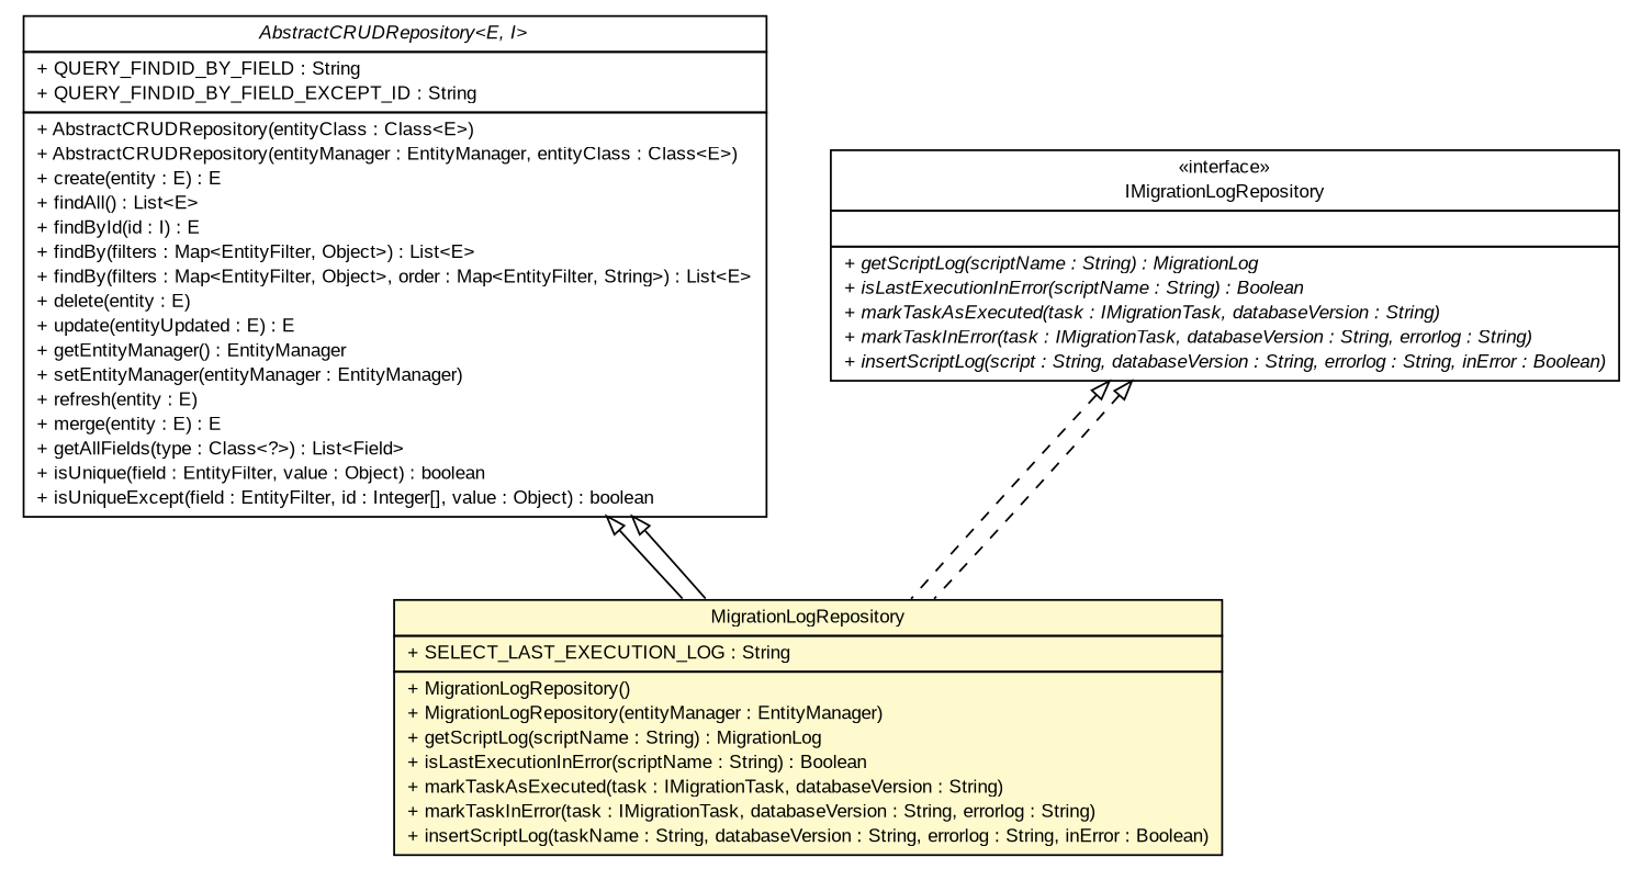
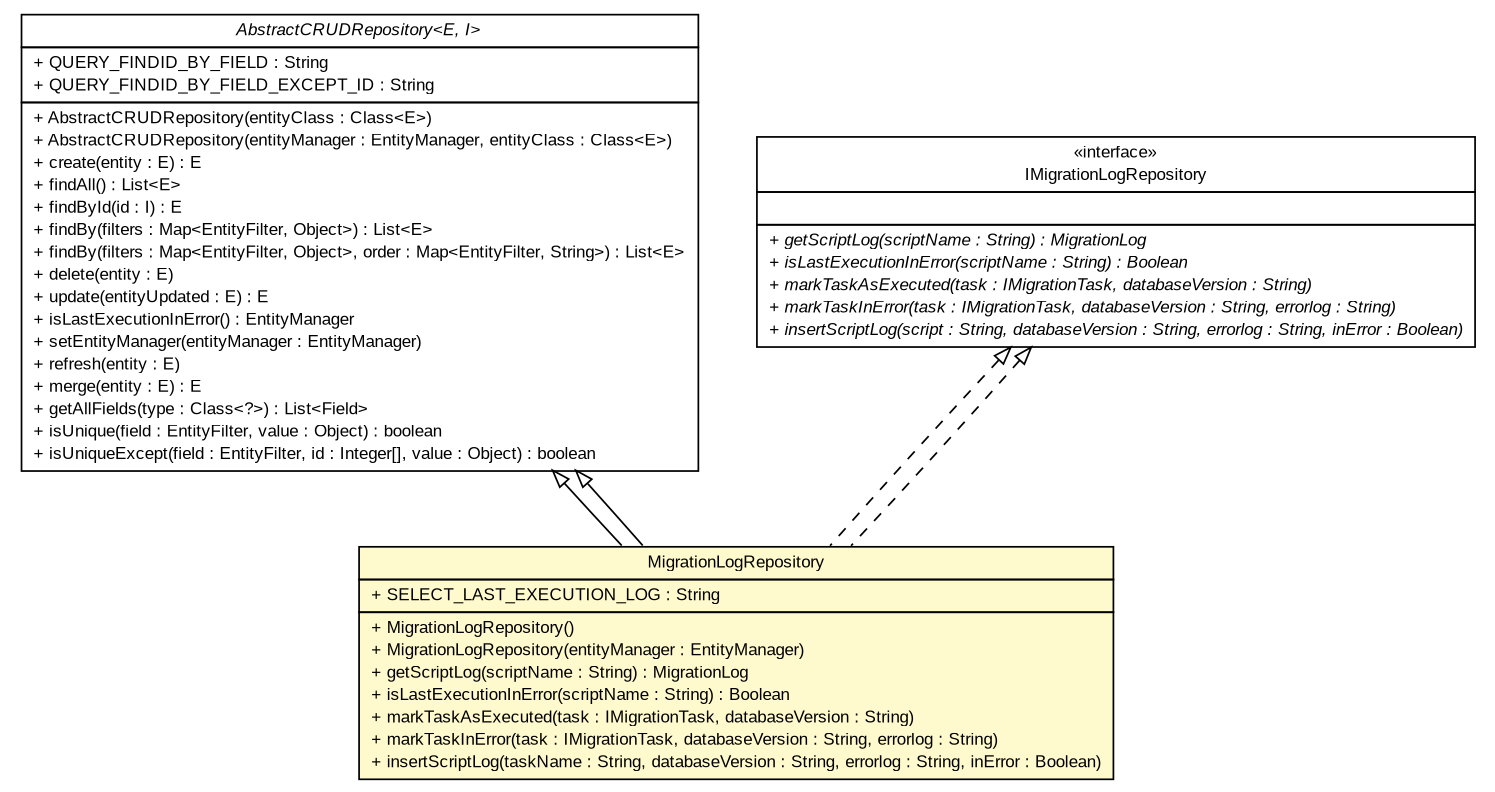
  digraph {
    nodesep=0.25
    ranksep=0.5
    node [fontcolor=black fontname=arial fontsize=10.0 shape=plaintext]
    edge [arrowtail=empty dir=back fontname=arial fontsize=10 headport=p labelfontname=arial labelfontsize=10 tailport=p]
-   n1 [label=<<table title="gov.sandia.cf.dao.AbstractCRUDRepository" border="0" cellborder="1" cellspacing="0" cellpadding="2" port="p" href="../AbstractCRUDRepository.html"> 		<tr><td><table border="0" cellspacing="0" cellpadding="1"> <tr><td align="center" balign="center"><font face="arial italic"> AbstractCRUDRepository&lt;E, I&gt; </font></td></tr> 		</table></td></tr> 		<tr><td><table border="0" cellspacing="0" cellpadding="1"> <tr><td align="left" balign="left"> + QUERY_FINDID_BY_FIELD : String </td></tr> <tr><td align="left" balign="left"> + QUERY_FINDID_BY_FIELD_EXCEPT_ID : String </td></tr> 		</table></td></tr> 		<tr><td><table border="0" cellspacing="0" cellpadding="1"> <tr><td align="left" balign="left"> + AbstractCRUDRepository(entityClass : Class&lt;E&gt;) </td></tr> <tr><td align="left" balign="left"> + AbstractCRUDRepository(entityManager : EntityManager, entityClass : Class&lt;E&gt;) </td></tr> <tr><td align="left" balign="left"> + create(entity : E) : E </td></tr> <tr><td align="left" balign="left"> + findAll() : List&lt;E&gt; </td></tr> <tr><td align="left" balign="left"> + findById(id : I) : E </td></tr> <tr><td align="left" balign="left"> + findBy(filters : Map&lt;EntityFilter, Object&gt;) : List&lt;E&gt; </td></tr> <tr><td align="left" balign="left"> + findBy(filters : Map&lt;EntityFilter, Object&gt;, order : Map&lt;EntityFilter, String&gt;) : List&lt;E&gt; </td></tr> <tr><td align="left" balign="left"> + delete(entity : E) </td></tr> <tr><td align="left" balign="left"> + update(entityUpdated : E) : E </td></tr> <tr><td align="left" balign="left"> + getEntityManager() : EntityManager </td></tr> <tr><td align="left" balign="left"> + setEntityManager(entityManager : EntityManager) </td></tr> <tr><td align="left" balign="left"> + refresh(entity : E) </td></tr> <tr><td align="left" balign="left"> + merge(entity : E) : E </td></tr> <tr><td align="left" balign="left"> + getAllFields(type : Class&lt;?&gt;) : List&lt;Field&gt; </td></tr> <tr><td align="left" balign="left"> + isUnique(field : EntityFilter, value : Object) : boolean </td></tr> <tr><td align="left" balign="left"> + isUniqueExcept(field : EntityFilter, id : Integer[], value : Object) : boolean </td></tr> 		</table></td></tr> 		</table>>]
+   n1 [label=<<table title="gov.sandia.cf.dao.AbstractCRUDRepository" border="0" cellborder="1" cellspacing="0" cellpadding="2" port="p" href="../AbstractCRUDRepository.html"> 		<tr><td><table border="0" cellspacing="0" cellpadding="1"> <tr><td align="center" balign="center"><font face="arial italic"> AbstractCRUDRepository&lt;E, I&gt; </font></td></tr> 		</table></td></tr> 		<tr><td><table border="0" cellspacing="0" cellpadding="1"> <tr><td align="left" balign="left"> + QUERY_FINDID_BY_FIELD : String </td></tr> <tr><td align="left" balign="left"> + QUERY_FINDID_BY_FIELD_EXCEPT_ID : String </td></tr> 		</table></td></tr> 		<tr><td><table border="0" cellspacing="0" cellpadding="1"> <tr><td align="left" balign="left"> + AbstractCRUDRepository(entityClass : Class&lt;E&gt;) </td></tr> <tr><td align="left" balign="left"> + AbstractCRUDRepository(entityManager : EntityManager, entityClass : Class&lt;E&gt;) </td></tr> <tr><td align="left" balign="left"> + create(entity : E) : E </td></tr> <tr><td align="left" balign="left"> + findAll() : List&lt;E&gt; </td></tr> <tr><td align="left" balign="left"> + findById(id : I) : E </td></tr> <tr><td align="left" balign="left"> + findBy(filters : Map&lt;EntityFilter, Object&gt;) : List&lt;E&gt; </td></tr> <tr><td align="left" balign="left"> + findBy(filters : Map&lt;EntityFilter, Object&gt;, order : Map&lt;EntityFilter, String&gt;) : List&lt;E&gt; </td></tr> <tr><td align="left" balign="left"> + delete(entity : E) </td></tr> <tr><td align="left" balign="left"> + update(entityUpdated : E) : E </td></tr> <tr><td align="left" balign="left"> + isLastExecutionInError() : EntityManager </td></tr> <tr><td align="left" balign="left"> + setEntityManager(entityManager : EntityManager) </td></tr> <tr><td align="left" balign="left"> + refresh(entity : E) </td></tr> <tr><td align="left" balign="left"> + merge(entity : E) : E </td></tr> <tr><td align="left" balign="left"> + getAllFields(type : Class&lt;?&gt;) : List&lt;Field&gt; </td></tr> <tr><td align="left" balign="left"> + isUnique(field : EntityFilter, value : Object) : boolean </td></tr> <tr><td align="left" balign="left"> + isUniqueExcept(field : EntityFilter, id : Integer[], value : Object) : boolean </td></tr> 		</table></td></tr> 		</table>>]
    n2 [label=<<table title="gov.sandia.cf.dao.impl.MigrationLogRepository" border="0" cellborder="1" cellspacing="0" cellpadding="2" port="p" bgcolor="lemonChiffon" href="./MigrationLogRepository.html"> 		<tr><td><table border="0" cellspacing="0" cellpadding="1"> <tr><td align="center" balign="center"> MigrationLogRepository </td></tr> 		</table></td></tr> 		<tr><td><table border="0" cellspacing="0" cellpadding="1"> <tr><td align="left" balign="left"> + SELECT_LAST_EXECUTION_LOG : String </td></tr> 		</table></td></tr> 		<tr><td><table border="0" cellspacing="0" cellpadding="1"> <tr><td align="left" balign="left"> + MigrationLogRepository() </td></tr> <tr><td align="left" balign="left"> + MigrationLogRepository(entityManager : EntityManager) </td></tr> <tr><td align="left" balign="left"> + getScriptLog(scriptName : String) : MigrationLog </td></tr> <tr><td align="left" balign="left"> + isLastExecutionInError(scriptName : String) : Boolean </td></tr> <tr><td align="left" balign="left"> + markTaskAsExecuted(task : IMigrationTask, databaseVersion : String) </td></tr> <tr><td align="left" balign="left"> + markTaskInError(task : IMigrationTask, databaseVersion : String, errorlog : String) </td></tr> <tr><td align="left" balign="left"> + insertScriptLog(taskName : String, databaseVersion : String, errorlog : String, inError : Boolean) </td></tr> 		</table></td></tr> 		</table>>]
    n3 [label=<<table title="gov.sandia.cf.dao.IMigrationLogRepository" border="0" cellborder="1" cellspacing="0" cellpadding="2" port="p" href="../IMigrationLogRepository.html"> 		<tr><td><table border="0" cellspacing="0" cellpadding="1"> <tr><td align="center" balign="center"> &#171;interface&#187; </td></tr> <tr><td align="center" balign="center"> IMigrationLogRepository </td></tr> 		</table></td></tr> 		<tr><td><table border="0" cellspacing="0" cellpadding="1"> <tr><td align="left" balign="left">  </td></tr> 		</table></td></tr> 		<tr><td><table border="0" cellspacing="0" cellpadding="1"> <tr><td align="left" balign="left"><font face="arial italic" point-size="10.0"> + getScriptLog(scriptName : String) : MigrationLog </font></td></tr> <tr><td align="left" balign="left"><font face="arial italic" point-size="10.0"> + isLastExecutionInError(scriptName : String) : Boolean </font></td></tr> <tr><td align="left" balign="left"><font face="arial italic" point-size="10.0"> + markTaskAsExecuted(task : IMigrationTask, databaseVersion : String) </font></td></tr> <tr><td align="left" balign="left"><font face="arial italic" point-size="10.0"> + markTaskInError(task : IMigrationTask, databaseVersion : String, errorlog : String) </font></td></tr> <tr><td align="left" balign="left"><font face="arial italic" point-size="10.0"> + insertScriptLog(script : String, databaseVersion : String, errorlog : String, inError : Boolean) </font></td></tr> 		</table></td></tr> 		</table>>]
    n1 -> n2
    n1 -> n2
    n3 -> n2 [style=dashed]
    n3 -> n2 [style=dashed]
  }
